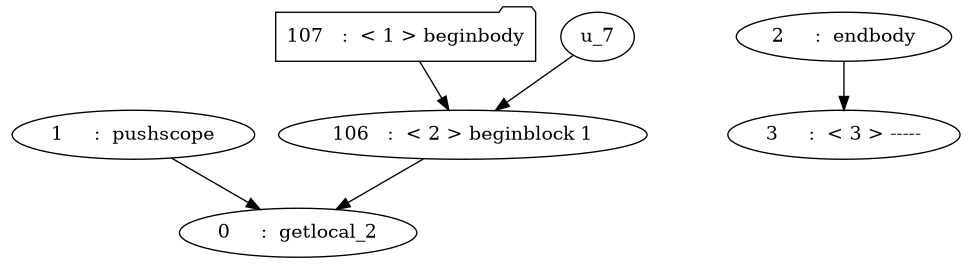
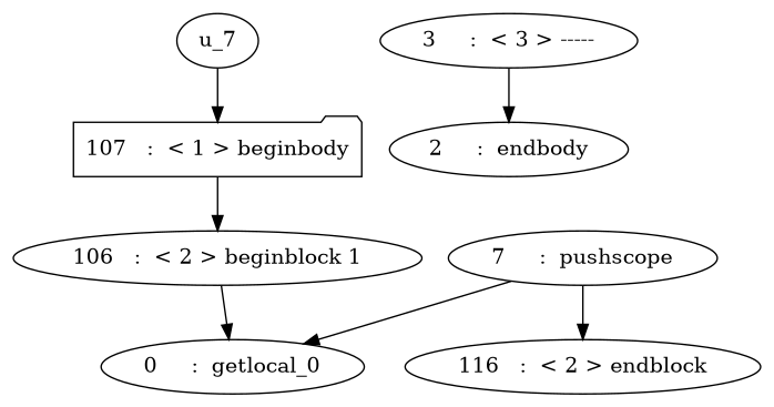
  digraph {
    node [shape=ellipse]
-   n1 [label="0     :  getlocal_2"]
-   n2 [label="1     :  pushscope"]
+   n1 [label="0     :  getlocal_0"]
+   n2 [label="7     :  pushscope"]
+   n3 [label="116   :  < 2 > endblock"]
    n4 [label="2     :  endbody"]
    n5 [label="3     :  < 3 > -----"]
    n6 [label="106   :  < 2 > beginblock 1"]
    n7 [label="107   :  < 1 > beginbody" shape=folder]
    n8 [label=u_7]
    n2 -> n1
-   n4 -> n5
+   n2 -> n3
+   n5 -> n4
    n6 -> n1
    n7 -> n6
-   n8 -> n6
+   n8 -> n7
  }
